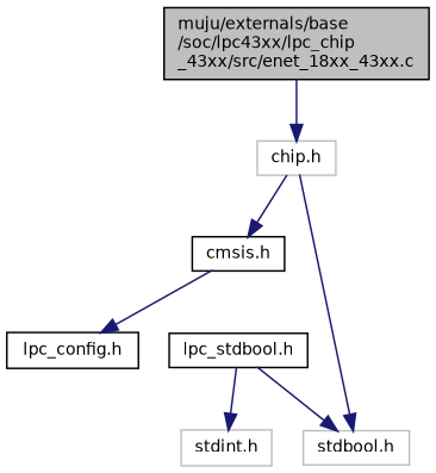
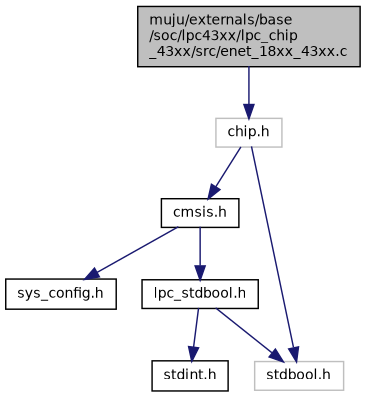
  digraph {
    node [color=black fillcolor=white fontname=Helvetica fontsize=10 shape=record style=filled]
    edge [color=midnightblue fontname=Helvetica fontsize=10 labelfontname=Helvetica labelfontsize=10 style=solid]
    n1 [fillcolor=grey75 fontcolor=black height=0.2 label="muju/externals/base\l/soc/lpc43xx/lpc_chip\l_43xx/src/enet_18xx_43xx.c" width=0.4]
    n2 [color=grey75 height=0.2 label="chip.h" width=0.4]
    n3 [height=0.2 label="cmsis.h" width=0.4]
    n4 [color=grey75 height=0.2 label="stdbool.h" width=0.4]
-   n5 [height=0.2 label="lpc_config.h" width=0.4]
+   n5 [height=0.2 label="sys_config.h" width=0.4]
    n6 [height=0.2 label="lpc_stdbool.h" width=0.4]
-   n7 [color=grey75 height=0.2 label="stdint.h" width=0.4]
+   n7 [height=0.2 label="stdint.h" width=0.4]
    n1 -> n2
    n2 -> n3
    n2 -> n4
    n3 -> n5
+   n3 -> n6
    n6 -> n4
    n6 -> n7
  }
